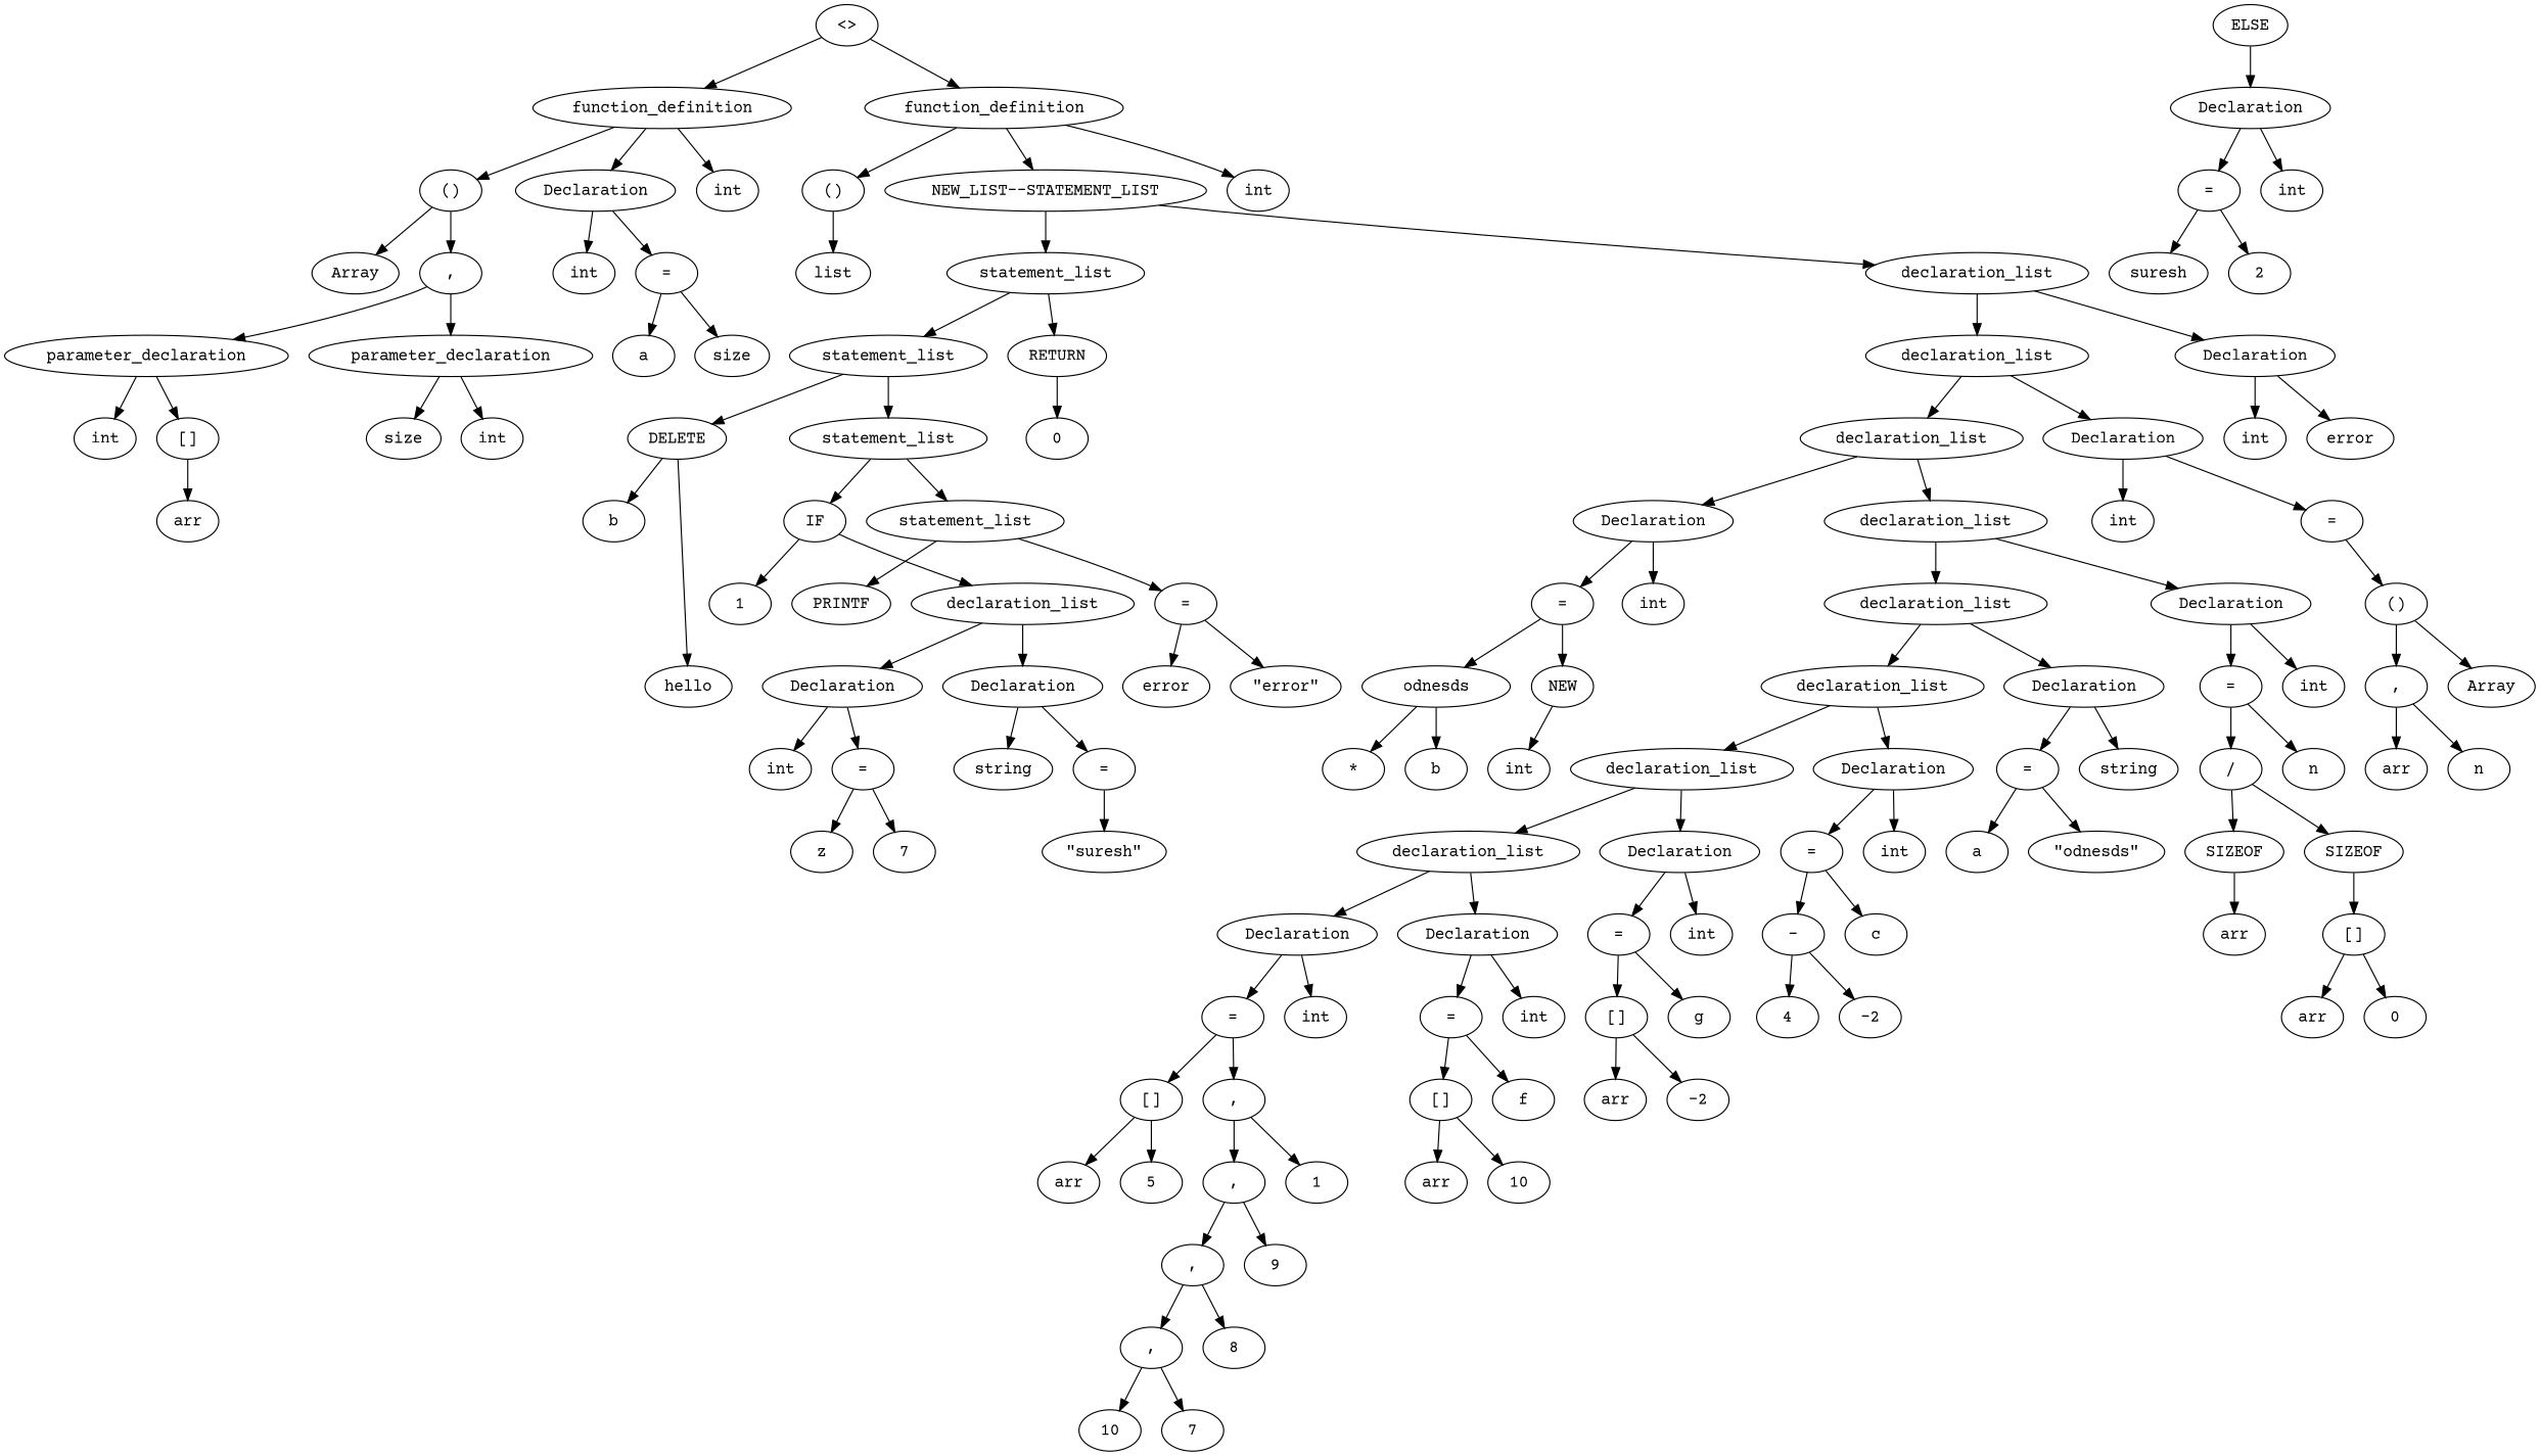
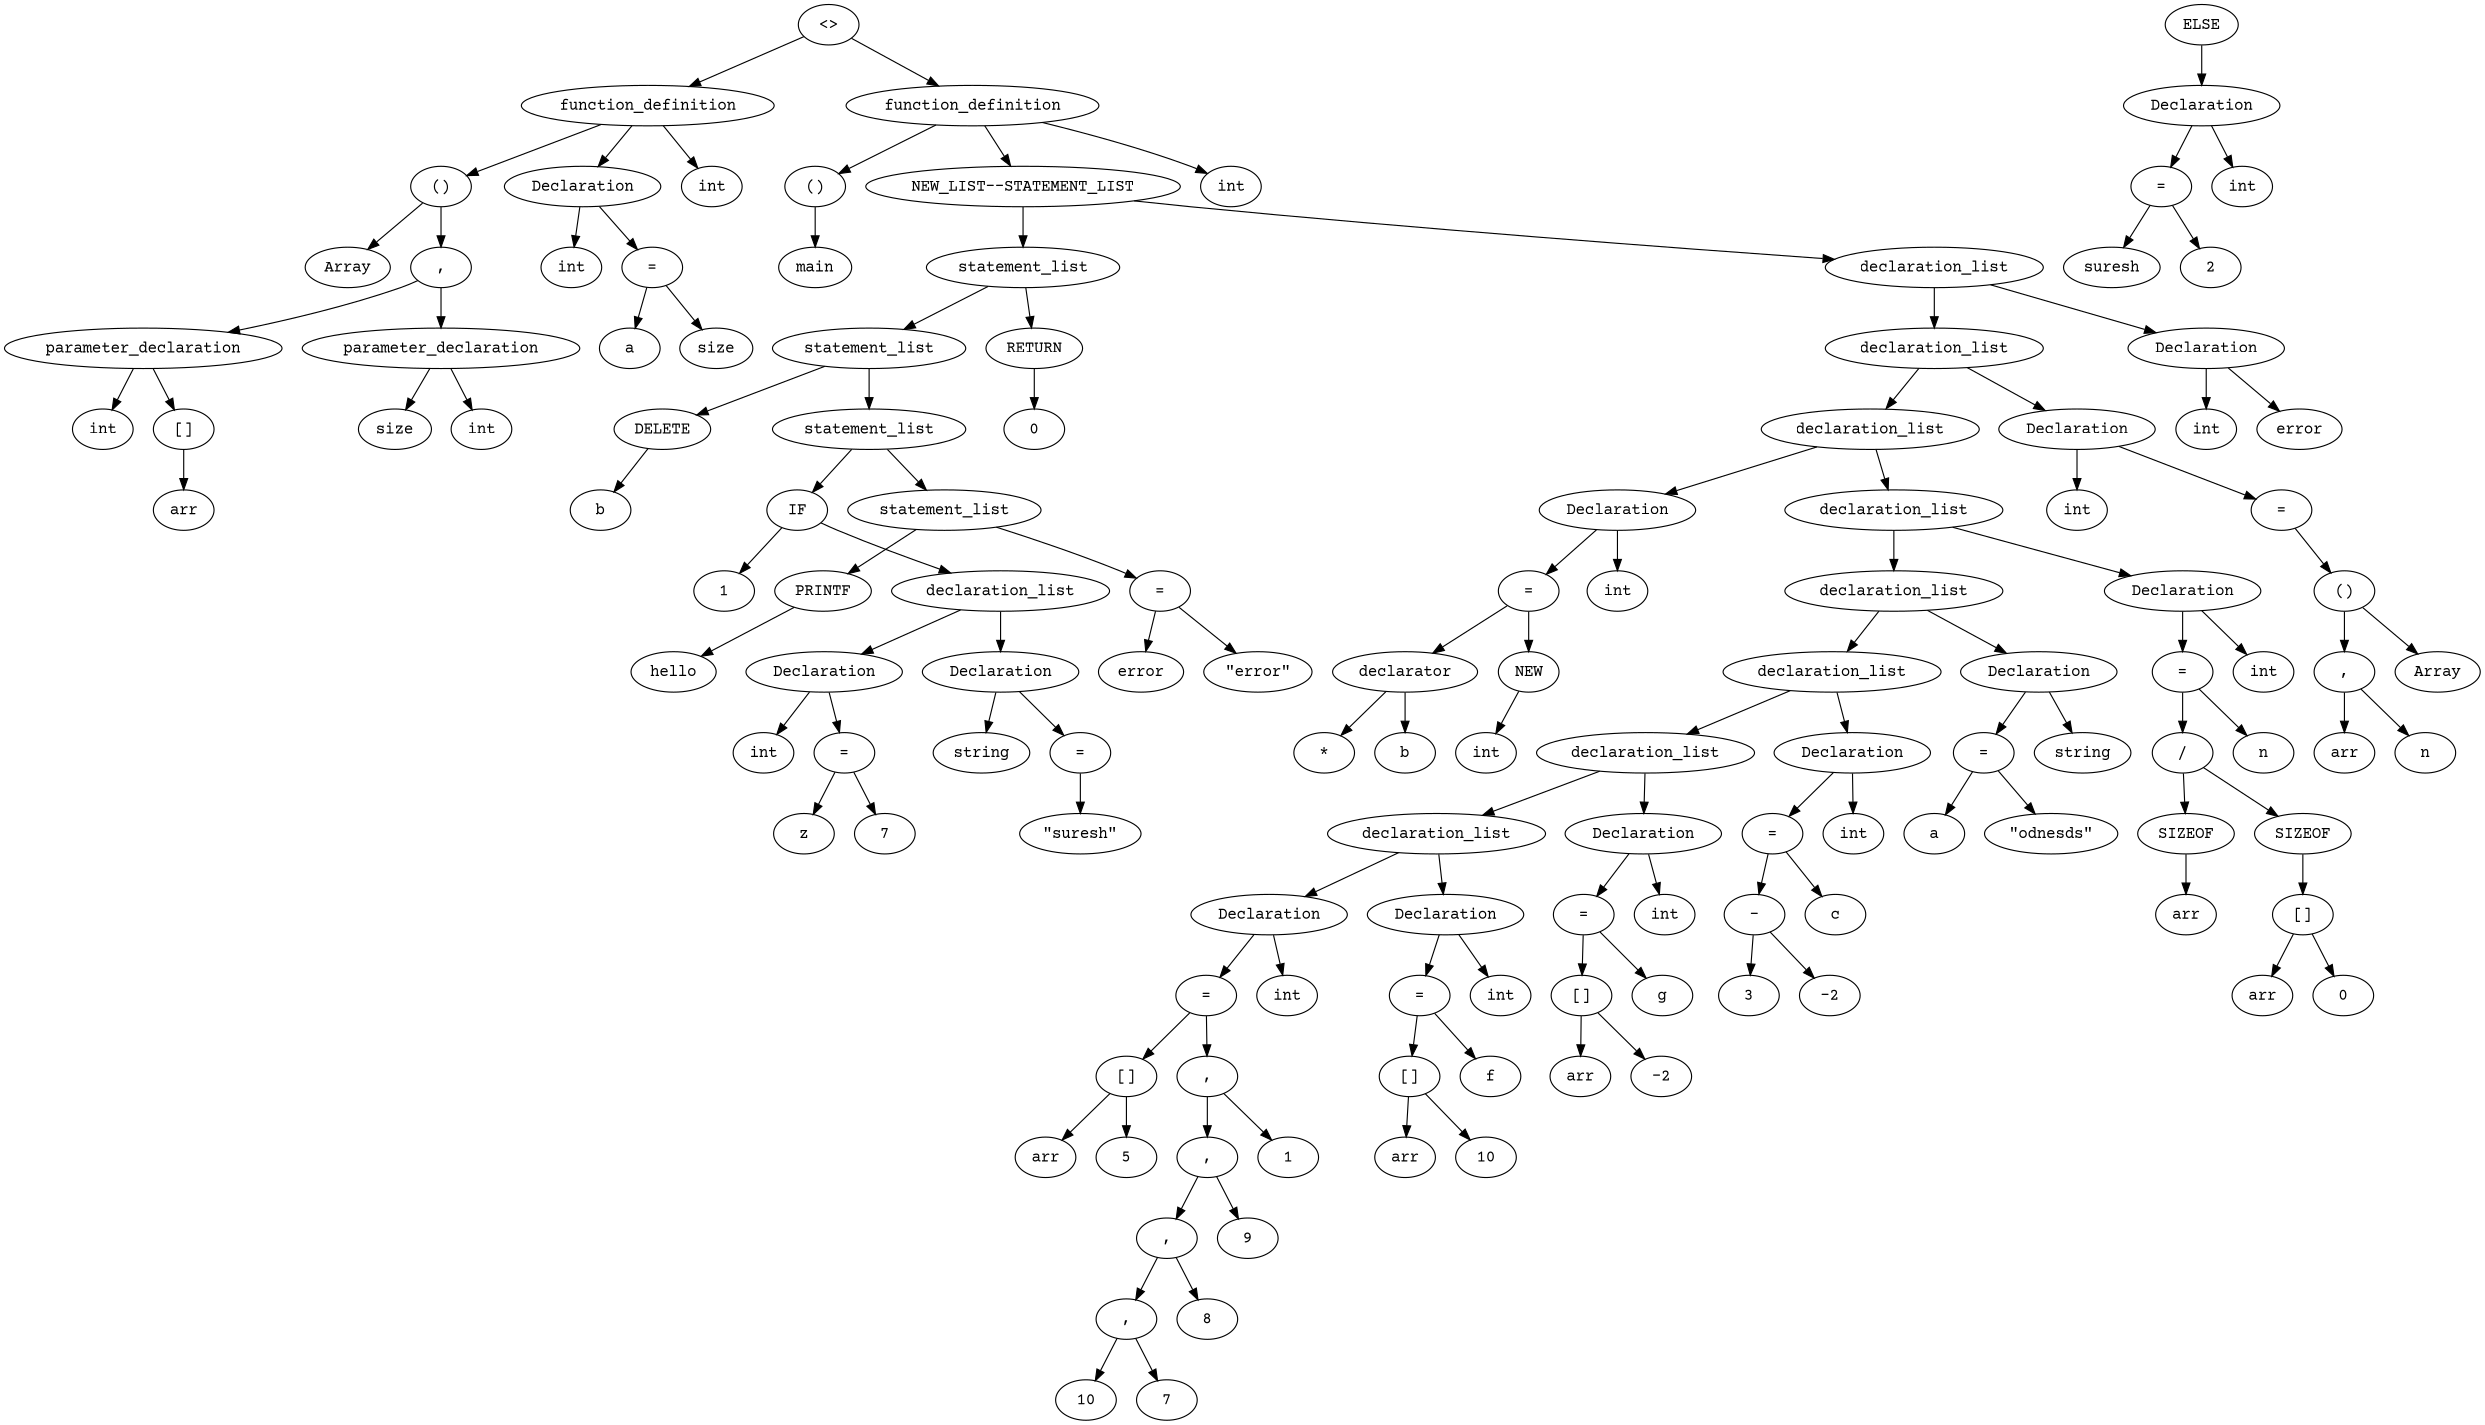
  digraph {
    fontname="Courier Prime"
    node [fontname="Courier Prime"]
    edge [fontname="Courier Prime"]
    n1 [label="[]"]
    n2 [label=arr]
    n3 [label=parameter_declaration]
    n4 [label=int]
    n5 [label=parameter_declaration]
    n6 [label=int]
    n7 [label=size]
    n8 [label=","]
    n9 [label="()"]
    n10 [label=Array]
    n11 [label="="]
    n12 [label=a]
    n13 [label=size]
    n14 [label=Declaration]
    n15 [label=int]
    n16 [label=function_definition]
    n17 [label=int]
    n18 [label="()"]
-   n19 [label=list]
+   n19 [label=main]
    n20 [label="[]"]
    n21 [label=arr]
    n22 [label=5]
    n23 [label=","]
    n24 [label=10]
    n25 [label=7]
    n26 [label=","]
    n27 [label=8]
    n28 [label=","]
    n29 [label=9]
    n30 [label=","]
    n31 [label=1]
    n32 [label="="]
    n33 [label=Declaration]
    n34 [label=int]
    n35 [label="[]"]
    n36 [label=arr]
    n37 [label=10]
    n38 [label="="]
    n39 [label=f]
    n40 [label=Declaration]
    n41 [label=int]
    n42 [label=declaration_list]
    n43 [label="[]"]
    n44 [label=arr]
    n45 [label=-2]
    n46 [label="="]
    n47 [label=g]
    n48 [label=Declaration]
    n49 [label=int]
    n50 [label=declaration_list]
    n51 [label="-"]
-   n52 [label=4]
+   n52 [label=3]
    n53 [label=-2]
    n54 [label="="]
    n55 [label=c]
    n56 [label=Declaration]
    n57 [label=int]
    n58 [label=declaration_list]
    n59 [label="="]
    n60 [label=a]
    n61 [label="\"odnesds\""]
    n62 [label=Declaration]
    n63 [label=string]
    n64 [label=declaration_list]
    n65 [label=SIZEOF]
    n66 [label=arr]
    n67 [label="[]"]
    n68 [label=arr]
    n69 [label=0]
    n70 [label=SIZEOF]
    n71 [label="/"]
    n72 [label="="]
    n73 [label=n]
    n74 [label=Declaration]
    n75 [label=int]
    n76 [label=declaration_list]
-   n77 [label=odnesds]
+   n77 [label=declarator]
    n78 [label="*"]
    n79 [label=b]
    n80 [label=NEW]
    n81 [label=int]
    n82 [label="="]
    n83 [label=Declaration]
    n84 [label=int]
    n85 [label=declaration_list]
    n86 [label=","]
    n87 [label=arr]
    n88 [label=n]
    n89 [label="()"]
    n90 [label=Array]
    n91 [label="="]
    n92 [label=Declaration]
    n93 [label=int]
    n94 [label=declaration_list]
    n95 [label=Declaration]
    n96 [label=int]
    n97 [label=error]
    n98 [label=declaration_list]
    n99 [label="="]
    n100 [label=error]
    n101 [label="\"error\""]
    n102 [label=PRINTF]
    n103 [label=hello]
    n104 [label=statement_list]
    n105 [label="="]
    n106 [label=z]
    n107 [label=7]
    n108 [label=Declaration]
    n109 [label=int]
    n110 [label="="]
    n111 [label="\"suresh\""]
    n112 [label=Declaration]
    n113 [label=string]
    n114 [label=declaration_list]
    n115 [label="="]
    n116 [label=suresh]
    n117 [label=2]
    n118 [label=Declaration]
    n119 [label=int]
    n120 [label=ELSE]
    n121 [label=IF]
    n122 [label=1]
    n123 [label=statement_list]
    n124 [label=DELETE]
    n125 [label=b]
    n126 [label=statement_list]
    n127 [label=RETURN]
    n128 [label=0]
    n129 [label=statement_list]
    n130 [label="NEW_LIST--STATEMENT_LIST"]
    n131 [label=function_definition]
    n132 [label=int]
    n133 [label="<>"]
    n1 -> n2
    n3 -> n1
    n3 -> n4
    n5 -> n6
    n5 -> n7
    n8 -> n3
    n8 -> n5
    n9 -> n8
    n9 -> n10
    n11 -> n12
    n11 -> n13
    n14 -> n11
    n14 -> n15
    n16 -> n9
    n16 -> n14
    n16 -> n17
    n18 -> n19
    n20 -> n21
    n20 -> n22
    n23 -> n24
    n23 -> n25
    n26 -> n23
    n26 -> n27
    n28 -> n26
    n28 -> n29
    n30 -> n28
    n30 -> n31
    n32 -> n20
    n32 -> n30
    n33 -> n32
    n33 -> n34
    n35 -> n36
    n35 -> n37
    n38 -> n35
    n38 -> n39
    n40 -> n38
    n40 -> n41
    n42 -> n33
    n42 -> n40
    n43 -> n44
    n43 -> n45
    n46 -> n43
    n46 -> n47
    n48 -> n46
    n48 -> n49
    n50 -> n42
    n50 -> n48
    n51 -> n52
    n51 -> n53
    n54 -> n51
    n54 -> n55
    n56 -> n54
    n56 -> n57
    n58 -> n50
    n58 -> n56
    n59 -> n60
    n59 -> n61
    n62 -> n59
    n62 -> n63
    n64 -> n58
    n64 -> n62
    n65 -> n66
    n67 -> n68
    n67 -> n69
    n70 -> n67
    n71 -> n65
    n71 -> n70
    n72 -> n71
    n72 -> n73
    n74 -> n72
    n74 -> n75
    n76 -> n64
    n76 -> n74
    n77 -> n78
    n77 -> n79
    n80 -> n81
    n82 -> n77
    n82 -> n80
    n83 -> n82
    n83 -> n84
    n85 -> n76
    n85 -> n83
    n86 -> n87
    n86 -> n88
    n89 -> n86
    n89 -> n90
    n91 -> n89
    n92 -> n91
    n92 -> n93
    n94 -> n85
    n94 -> n92
    n95 -> n96
    n95 -> n97
    n98 -> n94
    n98 -> n95
    n99 -> n100
    n99 -> n101
-   n124 -> n103
+   n102 -> n103
    n104 -> n99
    n104 -> n102
    n105 -> n106
    n105 -> n107
    n108 -> n105
    n108 -> n109
    n110 -> n111
    n112 -> n110
    n112 -> n113
    n114 -> n108
    n114 -> n112
    n115 -> n116
    n115 -> n117
    n118 -> n115
    n118 -> n119
    n120 -> n118
    n121 -> n114
    n121 -> n122
    n123 -> n104
    n123 -> n121
    n124 -> n125
    n126 -> n123
    n126 -> n124
    n127 -> n128
    n129 -> n126
    n129 -> n127
    n130 -> n98
    n130 -> n129
    n131 -> n18
    n131 -> n130
    n131 -> n132
    n133 -> n16
    n133 -> n131
  }
